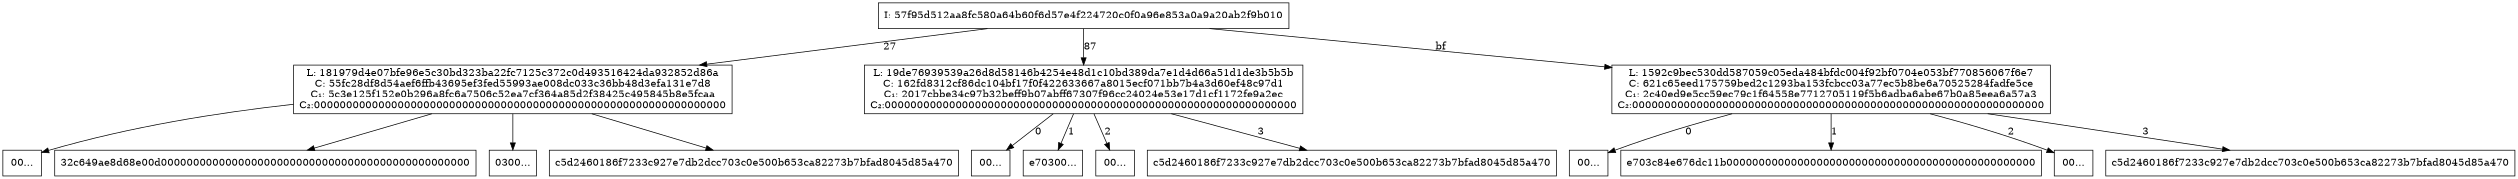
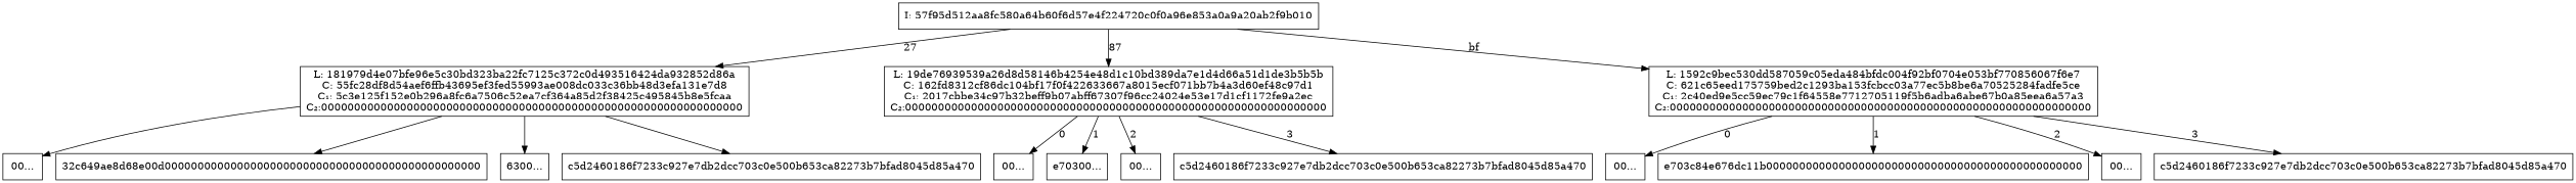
  digraph {
    node [shape=rectangle]
    n1 [label="I: 57f95d512aa8fc580a64b60f6d57e4f224720c0f0a96e853a0a9a20ab2f9b010"]
    n2 [label="L: 181979d4e07bfe96e5c30bd323ba22fc7125c372c0d493516424da932852d86a\nC: 55fc28df8d54aef6ffb43695ef3fed55993ae008dc033c36bb48d3efa131e7d8\nC₁: 5c3e125f152e0b296a8fc6a7506c52ea7cf364a85d2f38425c495845b8e5fcaa\nC₂:0000000000000000000000000000000000000000000000000000000000000000"]
    n3 [label="L: 19de76939539a26d8d58146b4254e48d1c10bd389da7e1d4d66a51d1de3b5b5b\nC: 162fd8312cf86dc104bf17f0f422633667a8015ecf071bb7b4a3d60ef48c97d1\nC₁: 2017cbbe34c97b32beff9b07abff67307f96cc24024e53e17d1cf1172fe9a2ec\nC₂:0000000000000000000000000000000000000000000000000000000000000000"]
    n4 [label="L: 1592c9bec530dd587059c05eda484bfdc004f92bf0704e053bf770856067f6e7\nC: 621c65eed175759bed2c1293ba153fcbcc03a77ec5b8be6a70525284fadfe5ce\nC₁: 2c40ed9e5cc59ec79c1f64558e7712705119f5b6adba6abe67b0a85eea6a57a3\nC₂:0000000000000000000000000000000000000000000000000000000000000000"]
    n5 [label="00..."]
    n6 [label="32c649ae8d68e00d000000000000000000000000000000000000000000000000"]
-   n7 [label="0300..."]
+   n7 [label="6300..."]
    n8 [label=c5d2460186f7233c927e7db2dcc703c0e500b653ca82273b7bfad8045d85a470]
    n9 [label="00..."]
    n10 [label="e70300..."]
    n11 [label="00..."]
    n12 [label=c5d2460186f7233c927e7db2dcc703c0e500b653ca82273b7bfad8045d85a470]
    n13 [label="00..."]
    n14 [label=e703c84e676dc11b000000000000000000000000000000000000000000000000]
    n15 [label="00..."]
    n16 [label=c5d2460186f7233c927e7db2dcc703c0e500b653ca82273b7bfad8045d85a470]
    n1 -> n2 [label=27]
    n1 -> n3 [label=87]
    n1 -> n4 [label=bf]
    n2 -> n5
    n2 -> n6
    n2 -> n7
    n2 -> n8
    n3 -> n9 [label=0]
    n3 -> n10 [label=1]
    n3 -> n11 [label=2]
    n3 -> n12 [label=3]
    n4 -> n13 [label=0]
    n4 -> n14 [label=1]
    n4 -> n15 [label=2]
    n4 -> n16 [label=3]
  }
